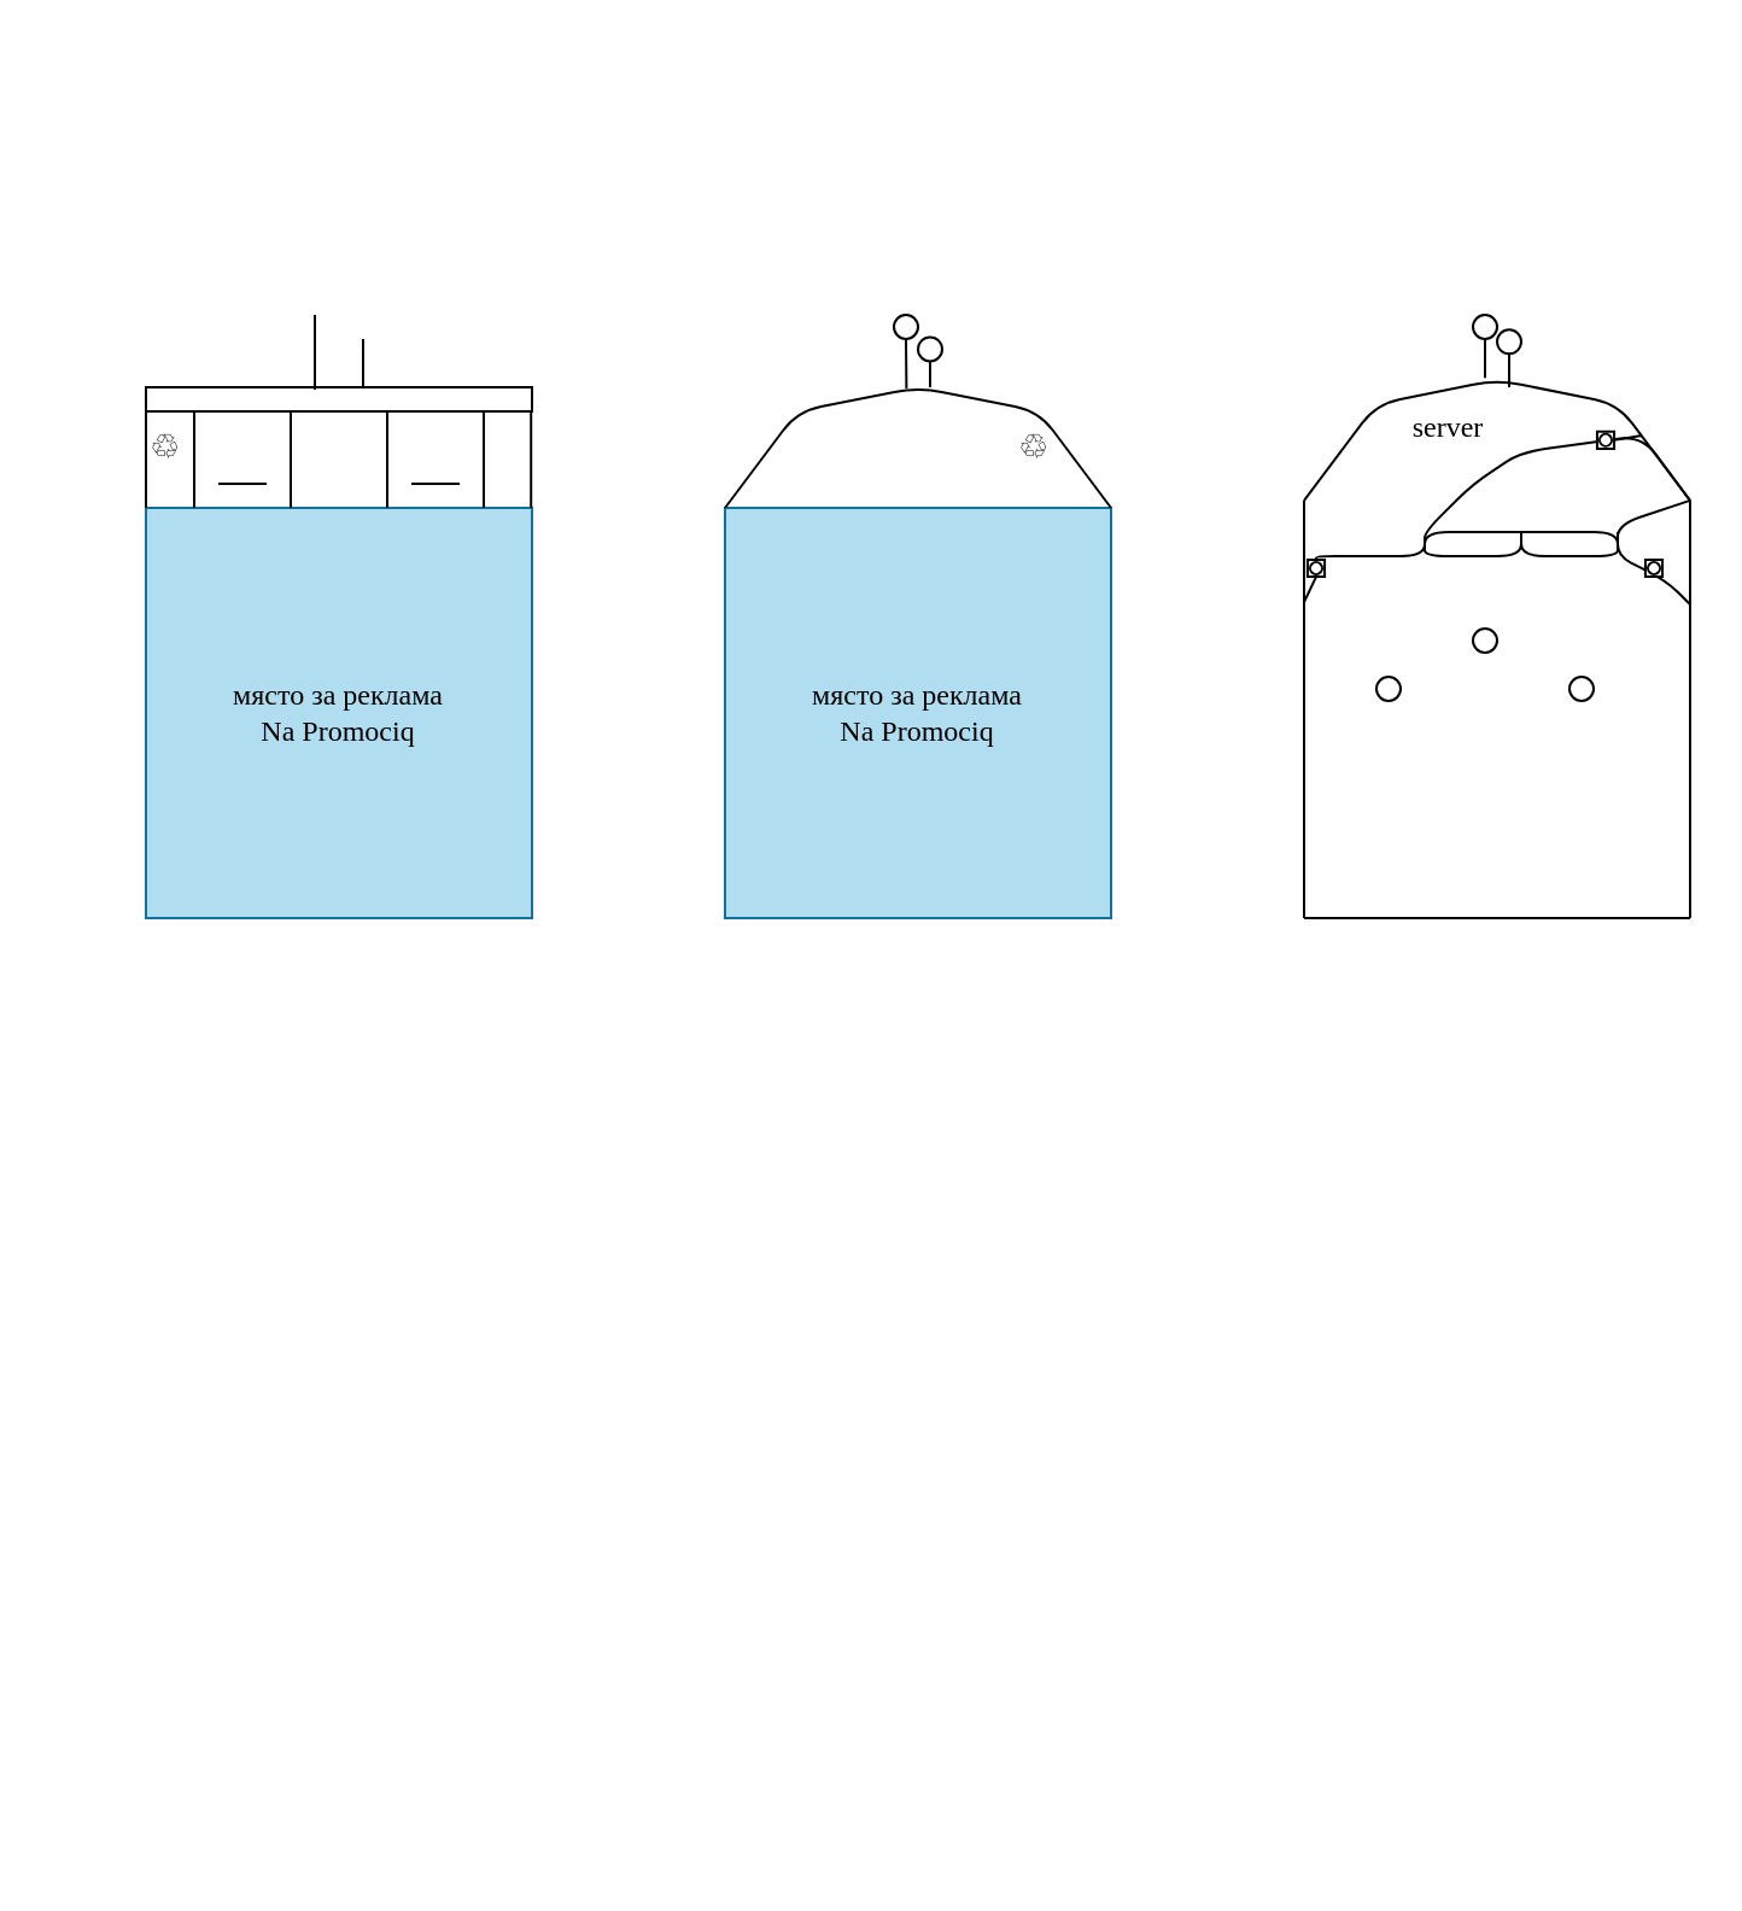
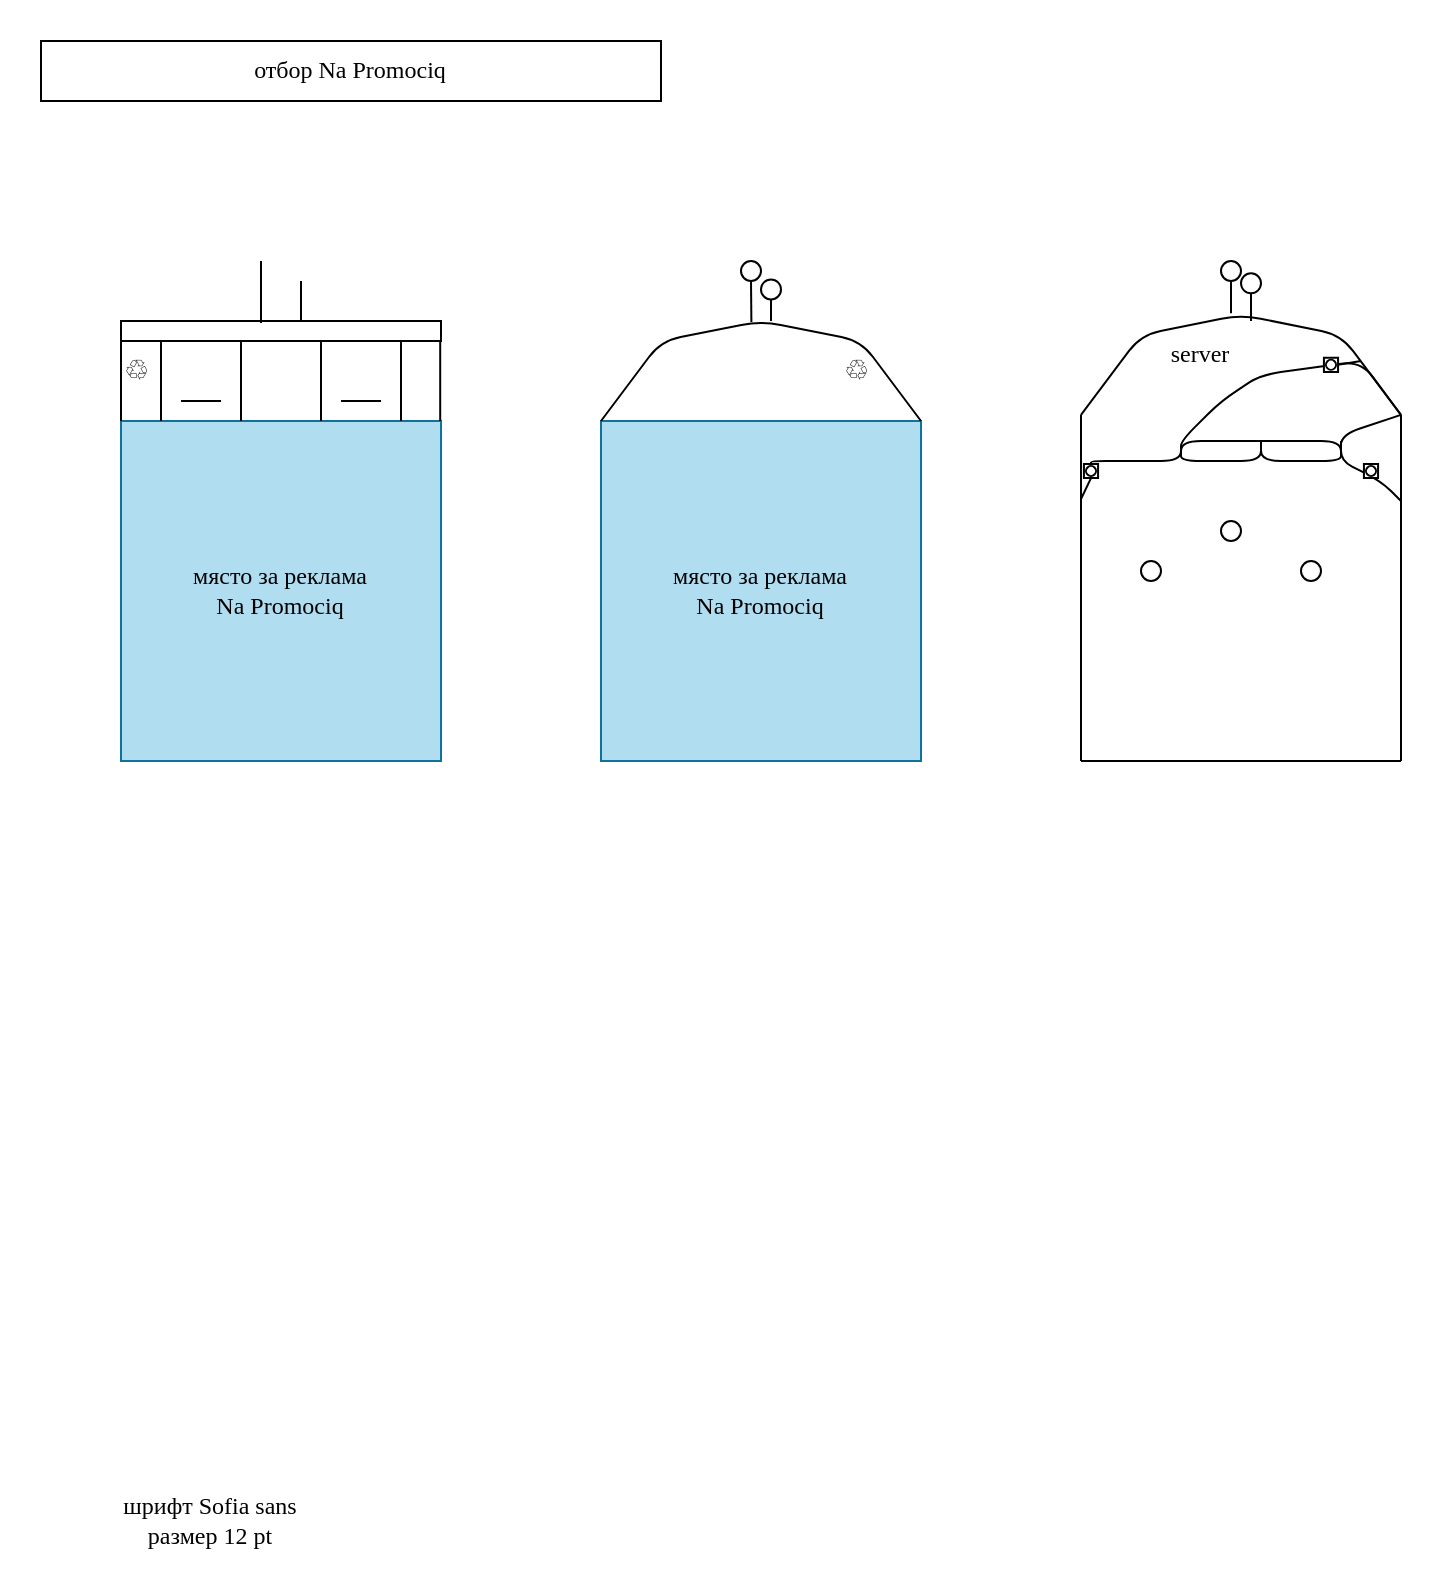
  <mxCell id="0" />
  <mxCell id="1" parent="0" />
  <mxCell id="2" value="място за реклама&lt;br&gt;Na Promociq" style="rounded=0;whiteSpace=wrap;html=1;fillColor=#b1ddf0;strokeColor=#10739e;fontFamily=sofia sans;" parent="1" vertex="1"><mxGeometry x="300" y="210" width="160" height="170" as="geometry" /></mxCell>
  <mxCell id="3" value="" style="rounded=0;whiteSpace=wrap;html=1;shadow=0;gradientColor=none;" parent="1" vertex="1"><mxGeometry x="60" y="160" width="160" height="10" as="geometry" /></mxCell>
  <mxCell id="4" value="" style="ellipse;whiteSpace=wrap;html=1;aspect=fixed;shadow=0;gradientColor=none;" parent="1" vertex="1"><mxGeometry x="370" y="130" width="10" height="10" as="geometry" /></mxCell>
  <mxCell id="5" value="" style="endArrow=none;html=1;entryX=0.5;entryY=1;entryDx=0;entryDy=0;exitX=0.989;exitY=0.47;exitDx=0;exitDy=0;exitPerimeter=0;" parent="1" target="4" edge="1"><mxGeometry width="50" height="50" relative="1" as="geometry"><mxPoint x="375.2" y="160.55" as="sourcePoint" /><mxPoint x="440" y="160" as="targetPoint" /></mxGeometry></mxCell>
  <mxCell id="6" value="" style="ellipse;whiteSpace=wrap;html=1;aspect=fixed;shadow=0;gradientColor=none;" parent="1" vertex="1"><mxGeometry x="380" y="139.23" width="10" height="10" as="geometry" /></mxCell>
  <mxCell id="7" value="" style="endArrow=none;html=1;entryX=0.5;entryY=1;entryDx=0;entryDy=0;" parent="1" target="6" edge="1"><mxGeometry width="50" height="50" relative="1" as="geometry"><mxPoint x="385" y="160" as="sourcePoint" /><mxPoint x="450" y="169.23" as="targetPoint" /></mxGeometry></mxCell>
  <mxCell id="8" value="" style="endArrow=none;html=1;" parent="1" edge="1"><mxGeometry width="50" height="50" relative="1" as="geometry"><mxPoint x="130" y="161" as="sourcePoint" /><mxPoint x="130" y="130" as="targetPoint" /></mxGeometry></mxCell>
  <mxCell id="9" value="" style="endArrow=none;html=1;" parent="1" edge="1"><mxGeometry width="50" height="50" relative="1" as="geometry"><mxPoint x="150" y="160" as="sourcePoint" /><mxPoint x="150" y="140" as="targetPoint" /><Array as="points"><mxPoint x="150" y="150" /></Array></mxGeometry></mxCell>
  <mxCell id="10" value="" style="endArrow=none;html=1;" parent="1" edge="1"><mxGeometry width="50" height="50" relative="1" as="geometry"><mxPoint x="110" y="170" as="sourcePoint" /><mxPoint x="110" y="170" as="targetPoint" /></mxGeometry></mxCell>
  <mxCell id="11" value="" style="endArrow=none;html=1;" parent="1" source="12" edge="1"><mxGeometry width="50" height="50" relative="1" as="geometry"><mxPoint x="120" y="240" as="sourcePoint" /><mxPoint x="140" y="210" as="targetPoint" /></mxGeometry></mxCell>
  <mxCell id="12" value="място за реклама&lt;br&gt;Na Promociq" style="rounded=0;whiteSpace=wrap;html=1;fontFamily=sofia sans;fillColor=#b1ddf0;strokeColor=#10739e;" parent="1" vertex="1"><mxGeometry x="60" y="210" width="160" height="170" as="geometry" /></mxCell>
  <mxCell id="13" value="&lt;span style=&quot;color: rgb(32, 33, 34); font-family: sans-serif; font-size: 14.219px; font-style: normal; font-weight: 400; letter-spacing: normal; text-align: left; text-indent: 0px; text-transform: none; word-spacing: 0px; background-color: rgb(255, 255, 255); display: inline; float: none;&quot;&gt;♲&lt;/span&gt;" style="text;whiteSpace=wrap;html=1;fontFamily=sofia sans;" parent="1" vertex="1"><mxGeometry x="60" y="170" width="40" height="30" as="geometry" /></mxCell>
  <mxCell id="14" value="&lt;span style=&quot;color: rgb(32, 33, 34); font-family: sans-serif; font-size: 14.219px; font-style: normal; font-weight: 400; letter-spacing: normal; text-align: left; text-indent: 0px; text-transform: none; word-spacing: 0px; background-color: rgb(255, 255, 255); display: inline; float: none;&quot;&gt;♲&lt;/span&gt;" style="text;whiteSpace=wrap;html=1;fontFamily=sofia sans;" parent="1" vertex="1"><mxGeometry x="420" y="170" width="20" height="30" as="geometry" /></mxCell>
+ <mxCell id="15" value="отбор Na Promociq" style="rounded=0;whiteSpace=wrap;html=1;shadow=0;labelBackgroundColor=none;gradientColor=none;fontFamily=sofia sans;" parent="1" vertex="1"><mxGeometry width="310" height="30" as="geometry" x="20" y="20" /></mxCell>
+ <mxCell id="16" value="шрифт Sofia sans&lt;br&gt;размер 12 pt" style="text;html=1;strokeColor=none;fillColor=none;align=center;verticalAlign=middle;whiteSpace=wrap;rounded=0;shadow=0;labelBackgroundColor=none;fontFamily=sofia sans;" parent="1" vertex="1"><mxGeometry x="30" y="750" width="150" height="20" as="geometry" /></mxCell>
  <mxCell id="17" value="" style="endArrow=none;html=1;fontFamily=sofia sans;" parent="1" edge="1"><mxGeometry width="50" height="50" relative="1" as="geometry"><mxPoint x="540" y="380" as="sourcePoint" /><mxPoint x="540" y="206.92" as="targetPoint" /></mxGeometry></mxCell>
  <mxCell id="18" value="" style="endArrow=none;html=1;fontFamily=sofia sans;" parent="1" edge="1"><mxGeometry width="50" height="50" relative="1" as="geometry"><mxPoint x="700" y="380" as="sourcePoint" /><mxPoint x="700" y="206.92" as="targetPoint" /></mxGeometry></mxCell>
  <mxCell id="19" value="" style="endArrow=none;html=1;fontFamily=sofia sans;" parent="1" edge="1"><mxGeometry width="50" height="50" relative="1" as="geometry"><mxPoint x="540" y="380" as="sourcePoint" /><mxPoint x="700" y="380" as="targetPoint" /></mxGeometry></mxCell>
  <mxCell id="20" value="" style="endArrow=none;html=1;fontFamily=sofia sans;" parent="1" edge="1"><mxGeometry width="50" height="50" relative="1" as="geometry"><mxPoint x="540" y="206.92" as="sourcePoint" /><mxPoint x="700" y="206.92" as="targetPoint" /><Array as="points"><mxPoint x="570" y="166.92" /><mxPoint x="620" y="156.92" /><mxPoint x="670" y="166.92" /></Array></mxGeometry></mxCell>
  <mxCell id="21" value="" style="endArrow=none;html=1;fontFamily=sofia sans;" parent="1" edge="1"><mxGeometry width="50" height="50" relative="1" as="geometry"><mxPoint x="300" y="210" as="sourcePoint" /><mxPoint x="460" y="210" as="targetPoint" /><Array as="points"><mxPoint x="330" y="170" /><mxPoint x="380" y="160" /><mxPoint x="430" y="170" /></Array></mxGeometry></mxCell>
  <mxCell id="22" value="" style="endArrow=none;html=1;fontFamily=sofia sans;" parent="1" edge="1"><mxGeometry width="50" height="50" relative="1" as="geometry"><mxPoint x="670" y="227" as="sourcePoint" /><mxPoint x="700" y="206.92" as="targetPoint" /><Array as="points"><mxPoint x="670" y="227" /><mxPoint x="670" y="216.92" /></Array></mxGeometry></mxCell>
  <mxCell id="23" value="" style="endArrow=none;html=1;fontFamily=sofia sans;" parent="1" edge="1"><mxGeometry width="50" height="50" relative="1" as="geometry"><mxPoint x="560" y="230" as="sourcePoint" /><mxPoint x="700" y="207" as="targetPoint" /><Array as="points"><mxPoint x="590" y="230" /><mxPoint x="590" y="220" /><mxPoint x="610" y="200" /><mxPoint x="630" y="186.92" /><mxPoint x="680" y="180" /></Array></mxGeometry></mxCell>
  <mxCell id="24" value="server" style="text;html=1;strokeColor=none;fillColor=none;align=center;verticalAlign=middle;whiteSpace=wrap;rounded=0;shadow=0;labelBackgroundColor=none;fontFamily=sofia sans;" parent="1" vertex="1"><mxGeometry x="580" y="166.92" width="40" height="20" as="geometry" /></mxCell>
  <mxCell id="25" value="" style="endArrow=none;html=1;fontFamily=sofia sans;" parent="1" edge="1"><mxGeometry width="50" height="50" relative="1" as="geometry"><mxPoint x="700" y="250" as="sourcePoint" /><mxPoint x="670" y="220" as="targetPoint" /><Array as="points"><mxPoint x="690" y="240" /><mxPoint x="670" y="230" /></Array></mxGeometry></mxCell>
  <mxCell id="26" value="" style="endArrow=none;html=1;fontFamily=sofia sans;entryX=0;entryY=1;entryDx=0;entryDy=0;exitX=0;exitY=0;exitDx=0;exitDy=0;" parent="1" source="12" target="3" edge="1"><mxGeometry width="50" height="50" relative="1" as="geometry"><mxPoint x="190" y="270" as="sourcePoint" /><mxPoint x="240" y="220" as="targetPoint" /></mxGeometry></mxCell>
  <mxCell id="27" value="" style="endArrow=none;html=1;fontFamily=sofia sans;entryX=0;entryY=1;entryDx=0;entryDy=0;exitX=0;exitY=0;exitDx=0;exitDy=0;" parent="1" edge="1"><mxGeometry width="50" height="50" relative="1" as="geometry"><mxPoint x="219.6" y="210" as="sourcePoint" /><mxPoint x="219.6" y="170" as="targetPoint" /></mxGeometry></mxCell>
  <mxCell id="28" value="" style="endArrow=none;html=1;fontFamily=sofia sans;entryX=0;entryY=1;entryDx=0;entryDy=0;exitX=0;exitY=0;exitDx=0;exitDy=0;" parent="1" edge="1"><mxGeometry width="50" height="50" relative="1" as="geometry"><mxPoint x="80" y="210" as="sourcePoint" /><mxPoint x="80" y="170" as="targetPoint" /></mxGeometry></mxCell>
  <mxCell id="29" value="" style="endArrow=none;html=1;fontFamily=sofia sans;entryX=0;entryY=1;entryDx=0;entryDy=0;exitX=0;exitY=0;exitDx=0;exitDy=0;" parent="1" edge="1"><mxGeometry width="50" height="50" relative="1" as="geometry"><mxPoint x="120" y="210" as="sourcePoint" /><mxPoint x="120" y="170" as="targetPoint" /></mxGeometry></mxCell>
  <mxCell id="30" value="" style="endArrow=none;html=1;fontFamily=sofia sans;entryX=0;entryY=1;entryDx=0;entryDy=0;exitX=0;exitY=0;exitDx=0;exitDy=0;" parent="1" edge="1"><mxGeometry width="50" height="50" relative="1" as="geometry"><mxPoint x="160" y="210" as="sourcePoint" /><mxPoint x="160" y="170" as="targetPoint" /></mxGeometry></mxCell>
  <mxCell id="31" value="" style="endArrow=none;html=1;fontFamily=sofia sans;entryX=0;entryY=1;entryDx=0;entryDy=0;exitX=0;exitY=0;exitDx=0;exitDy=0;" parent="1" edge="1"><mxGeometry width="50" height="50" relative="1" as="geometry"><mxPoint x="200" y="210" as="sourcePoint" /><mxPoint x="200" y="170" as="targetPoint" /></mxGeometry></mxCell>
  <mxCell id="32" value="" style="endArrow=none;html=1;fontFamily=sofia sans;exitX=0.75;exitY=1;exitDx=0;exitDy=0;" parent="1" source="13" edge="1"><mxGeometry width="50" height="50" relative="1" as="geometry"><mxPoint x="90" y="205" as="sourcePoint" /><mxPoint x="110" y="200" as="targetPoint" /></mxGeometry></mxCell>
  <mxCell id="33" value="" style="endArrow=none;html=1;fontFamily=sofia sans;exitX=0.75;exitY=1;exitDx=0;exitDy=0;" parent="1" edge="1"><mxGeometry width="50" height="50" relative="1" as="geometry"><mxPoint x="170" y="200" as="sourcePoint" /><mxPoint x="190" y="200" as="targetPoint" /></mxGeometry></mxCell>
  <mxCell id="34" value="" style="shape=mxgraph.bpmn.shape;html=1;verticalLabelPosition=bottom;labelBackgroundColor=#ffffff;verticalAlign=top;align=center;perimeter=rhombusPerimeter;background=gateway;outlineConnect=0;outline=standard;symbol=general;shadow=0;gradientColor=none;fontFamily=sofia sans;rotation=45;" parent="1" vertex="1"><mxGeometry x="660" y="176.92" width="10" height="10" as="geometry" /></mxCell>
  <mxCell id="35" value="" style="ellipse;whiteSpace=wrap;html=1;aspect=fixed;shadow=0;gradientColor=none;" parent="1" vertex="1"><mxGeometry x="610" y="130" width="10" height="10" as="geometry" /></mxCell>
  <mxCell id="36" value="" style="endArrow=none;html=1;entryX=0.5;entryY=1;entryDx=0;entryDy=0;" parent="1" target="35" edge="1"><mxGeometry width="50" height="50" relative="1" as="geometry"><mxPoint x="615" y="156.15" as="sourcePoint" /><mxPoint x="640" y="166.15" as="targetPoint" /></mxGeometry></mxCell>
  <mxCell id="37" value="" style="ellipse;whiteSpace=wrap;html=1;aspect=fixed;shadow=0;gradientColor=none;" parent="1" vertex="1"><mxGeometry x="620" y="136.15" width="10" height="10" as="geometry" /></mxCell>
  <mxCell id="38" value="" style="endArrow=none;html=1;entryX=0.5;entryY=1;entryDx=0;entryDy=0;" parent="1" target="37" edge="1"><mxGeometry width="50" height="50" relative="1" as="geometry"><mxPoint x="625" y="160" as="sourcePoint" /><mxPoint x="690" y="166.15" as="targetPoint" /></mxGeometry></mxCell>
  <mxCell id="39" value="" style="endArrow=none;html=1;exitX=0.75;exitY=0.25;exitDx=0;exitDy=0;exitPerimeter=0;" parent="1" source="34" edge="1"><mxGeometry width="50" height="50" relative="1" as="geometry"><mxPoint x="630" y="210" as="sourcePoint" /><mxPoint x="680" y="180" as="targetPoint" /></mxGeometry></mxCell>
  <mxCell id="40" value="" style="shape=mxgraph.bpmn.shape;html=1;verticalLabelPosition=bottom;labelBackgroundColor=#ffffff;verticalAlign=top;align=center;perimeter=rhombusPerimeter;background=gateway;outlineConnect=0;outline=standard;symbol=general;shadow=0;gradientColor=none;fontFamily=sofia sans;rotation=45;" parent="1" vertex="1"><mxGeometry x="680" y="230" width="10" height="10" as="geometry" /></mxCell>
  <mxCell id="41" value="" style="shape=mxgraph.bpmn.shape;html=1;verticalLabelPosition=bottom;labelBackgroundColor=#ffffff;verticalAlign=top;align=center;perimeter=rhombusPerimeter;background=gateway;outlineConnect=0;outline=standard;symbol=general;shadow=0;gradientColor=none;fontFamily=sofia sans;rotation=45;" parent="1" vertex="1"><mxGeometry x="540" y="230" width="10" height="10" as="geometry" /></mxCell>
  <mxCell id="42" value="" style="endArrow=none;html=1;exitX=0.25;exitY=0.25;exitDx=0;exitDy=0;exitPerimeter=0;" parent="1" source="41" edge="1"><mxGeometry width="50" height="50" relative="1" as="geometry"><mxPoint x="545" y="240" as="sourcePoint" /><mxPoint x="560" y="230" as="targetPoint" /><Array as="points"><mxPoint x="545" y="230" /></Array></mxGeometry></mxCell>
  <mxCell id="43" value="" style="endArrow=none;html=1;entryX=0.75;entryY=0.75;entryDx=0;entryDy=0;entryPerimeter=0;" parent="1" target="41" edge="1"><mxGeometry width="50" height="50" relative="1" as="geometry"><mxPoint x="540" y="249" as="sourcePoint" /><mxPoint x="590" y="240" as="targetPoint" /></mxGeometry></mxCell>
  <mxCell id="44" value="" style="endArrow=none;html=1;" parent="1" edge="1"><mxGeometry width="50" height="50" relative="1" as="geometry"><mxPoint x="630" y="220" as="sourcePoint" /><mxPoint x="630" y="220" as="targetPoint" /><Array as="points"><mxPoint x="670" y="220" /><mxPoint x="670" y="230" /><mxPoint x="630" y="230" /></Array></mxGeometry></mxCell>
  <mxCell id="45" value="" style="endArrow=none;html=1;" parent="1" edge="1"><mxGeometry width="50" height="50" relative="1" as="geometry"><mxPoint x="630" y="220" as="sourcePoint" /><mxPoint x="630" y="220" as="targetPoint" /><Array as="points"><mxPoint x="590" y="220" /><mxPoint x="590" y="230" /><mxPoint x="630" y="230" /></Array></mxGeometry></mxCell>
  <mxCell id="46" value="" style="ellipse;whiteSpace=wrap;html=1;aspect=fixed;" parent="1" vertex="1"><mxGeometry x="610" y="260" width="10" height="10" as="geometry" /></mxCell>
  <mxCell id="47" value="" style="ellipse;whiteSpace=wrap;html=1;aspect=fixed;" parent="1" vertex="1"><mxGeometry x="570" y="280" width="10" height="10" as="geometry" /></mxCell>
  <mxCell id="48" value="" style="ellipse;whiteSpace=wrap;html=1;aspect=fixed;" parent="1" vertex="1"><mxGeometry x="650" y="280" width="10" height="10" as="geometry" /></mxCell>
